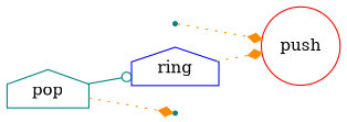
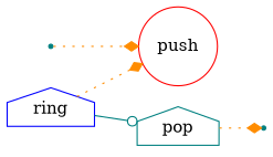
  digraph {
    rankdir=LR
    node [color=teal shape=point]
    edge [arrowhead=diamond color=darkorange style=dotted]
    push [color=red shape=circle]
    src
    ring [color=blue shape=house]
    pop [shape=house]
    dst
    src -> push
    ring -> push
-   pop -> ring [arrowhead=odot color=teal style=solid]
+   ring -> pop [arrowhead=odot color=teal style=solid]
    pop -> dst
  }
